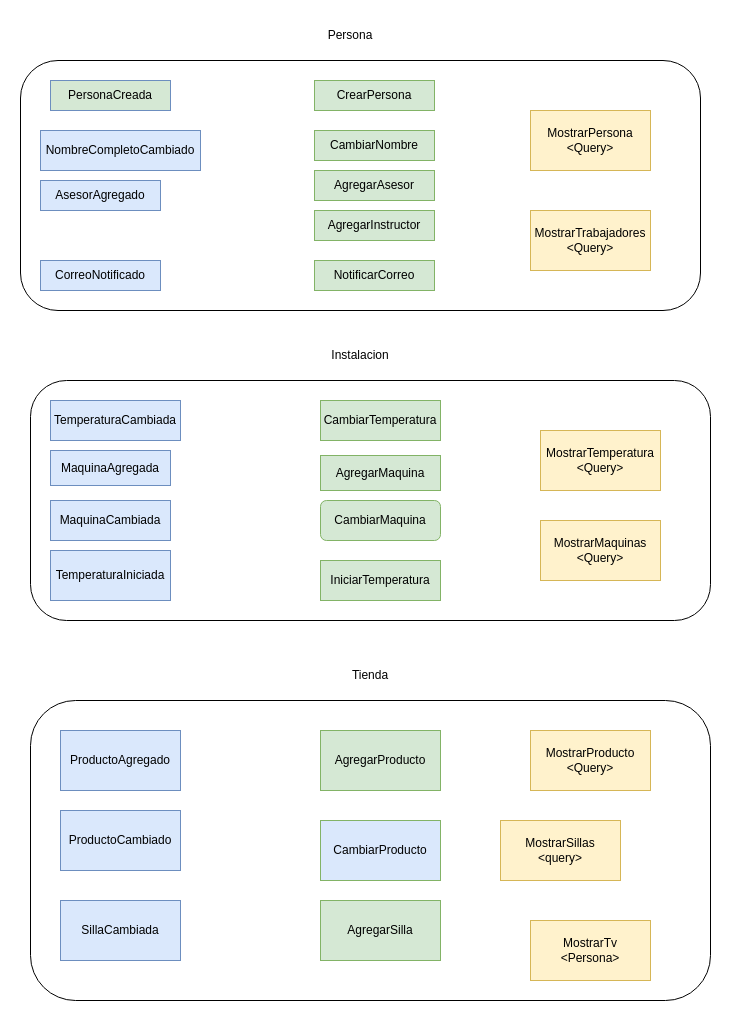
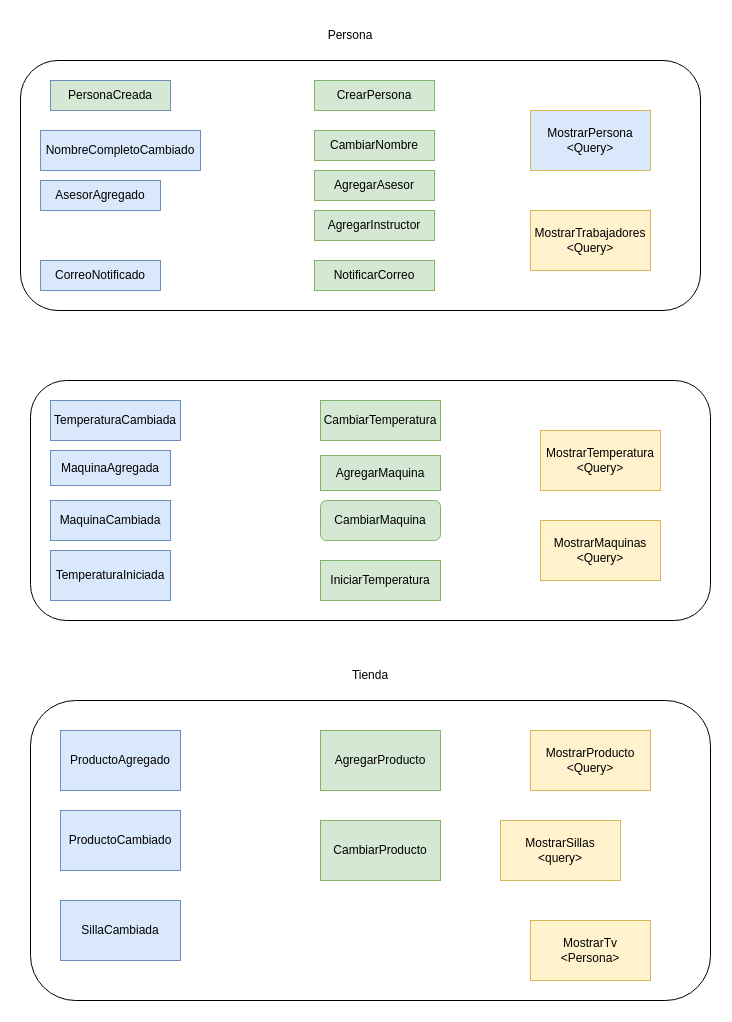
  <mxCell id="0" />
  <mxCell id="1" parent="0" />
  <mxCell id="2" value="" style="rounded=1;whiteSpace=wrap;html=1;" vertex="1" parent="1"><mxGeometry x="20" y="60" width="680" height="250" as="geometry" /></mxCell>
  <mxCell id="3" value="Persona" style="text;html=1;strokeColor=none;fillColor=none;align=center;verticalAlign=middle;whiteSpace=wrap;rounded=0;" vertex="1" parent="1"><mxGeometry x="320" y="20" width="60" height="30" as="geometry" /></mxCell>
- <mxCell id="4" value="Instalacion" style="text;html=1;strokeColor=none;fillColor=none;align=center;verticalAlign=middle;whiteSpace=wrap;rounded=0;" vertex="1" parent="1"><mxGeometry x="330" y="340" width="60" height="30" as="geometry" /></mxCell>
  <mxCell id="5" value="" style="rounded=1;whiteSpace=wrap;html=1;" vertex="1" parent="1"><mxGeometry x="30" y="380" width="680" height="240" as="geometry" /></mxCell>
  <mxCell id="6" value="Tienda" style="text;html=1;strokeColor=none;fillColor=none;align=center;verticalAlign=middle;whiteSpace=wrap;rounded=0;" vertex="1" parent="1"><mxGeometry x="340" y="660" width="60" height="30" as="geometry" /></mxCell>
  <mxCell id="7" value="" style="rounded=1;whiteSpace=wrap;html=1;" vertex="1" parent="1"><mxGeometry x="30" y="700" width="680" height="300" as="geometry" /></mxCell>
  <mxCell id="8" value="PersonaCreada" style="rounded=0;whiteSpace=wrap;html=1;fillColor=#d5e8d4;strokeColor=#6c8ebf;" vertex="1" parent="1"><mxGeometry x="50" y="80" width="120" height="30" as="geometry" /></mxCell>
  <mxCell id="9" value="NombreCompletoCambiado" style="rounded=0;whiteSpace=wrap;html=1;fillColor=#dae8fc;strokeColor=#6c8ebf;" vertex="1" parent="1"><mxGeometry x="40" y="130" width="160" height="40" as="geometry" /></mxCell>
  <mxCell id="10" value="AsesorAgregado" style="rounded=0;whiteSpace=wrap;html=1;fillColor=#dae8fc;strokeColor=#6c8ebf;" vertex="1" parent="1"><mxGeometry x="40" y="180" width="120" height="30" as="geometry" /></mxCell>
  <mxCell id="11" value="CorreoNotificado" style="rounded=0;whiteSpace=wrap;html=1;fillColor=#dae8fc;strokeColor=#6c8ebf;" vertex="1" parent="1"><mxGeometry x="40" y="260" width="120" height="30" as="geometry" /></mxCell>
  <mxCell id="12" value="CrearPersona" style="rounded=0;whiteSpace=wrap;html=1;fillColor=#d5e8d4;strokeColor=#82b366;" vertex="1" parent="1"><mxGeometry x="314" y="80" width="120" height="30" as="geometry" /></mxCell>
  <mxCell id="13" value="CambiarNombre" style="rounded=0;whiteSpace=wrap;html=1;fillColor=#d5e8d4;strokeColor=#82b366;" vertex="1" parent="1"><mxGeometry x="314" y="130" width="120" height="30" as="geometry" /></mxCell>
  <mxCell id="14" value="AgregarAsesor" style="rounded=0;whiteSpace=wrap;html=1;fillColor=#d5e8d4;strokeColor=#82b366;" vertex="1" parent="1"><mxGeometry x="314" y="170" width="120" height="30" as="geometry" /></mxCell>
  <mxCell id="15" value="AgregarInstructor" style="rounded=0;whiteSpace=wrap;html=1;fillColor=#d5e8d4;strokeColor=#82b366;" vertex="1" parent="1"><mxGeometry x="314" y="210" width="120" height="30" as="geometry" /></mxCell>
  <mxCell id="16" value="NotificarCorreo" style="rounded=0;whiteSpace=wrap;html=1;fillColor=#d5e8d4;strokeColor=#82b366;" vertex="1" parent="1"><mxGeometry x="314" y="260" width="120" height="30" as="geometry" /></mxCell>
- <mxCell id="17" value="MostrarPersona&lt;br&gt;&amp;lt;Query&amp;gt;" style="rounded=0;whiteSpace=wrap;html=1;fillColor=#fff2cc;strokeColor=#d6b656;" vertex="1" parent="1"><mxGeometry x="530" y="110" width="120" height="60" as="geometry" /></mxCell>
+ <mxCell id="17" value="MostrarPersona&lt;br&gt;&amp;lt;Query&amp;gt;" style="rounded=0;whiteSpace=wrap;html=1;fillColor=#dae8fc;strokeColor=#d6b656;" vertex="1" parent="1"><mxGeometry x="530" y="110" width="120" height="60" as="geometry" /></mxCell>
  <mxCell id="18" value="MostrarTrabajadores&lt;br&gt;&amp;lt;Query&amp;gt;" style="rounded=0;whiteSpace=wrap;html=1;fillColor=#fff2cc;strokeColor=#d6b656;" vertex="1" parent="1"><mxGeometry x="530" y="210" width="120" height="60" as="geometry" /></mxCell>
  <mxCell id="19" value="TemperaturaCambiada" style="rounded=0;whiteSpace=wrap;html=1;fillColor=#dae8fc;strokeColor=#6c8ebf;" vertex="1" parent="1"><mxGeometry x="50" y="400" width="130" height="40" as="geometry" /></mxCell>
  <mxCell id="20" value="TemperaturaIniciada" style="rounded=0;whiteSpace=wrap;html=1;fillColor=#dae8fc;strokeColor=#6c8ebf;" vertex="1" parent="1"><mxGeometry x="50" y="550" width="120" height="50" as="geometry" /></mxCell>
  <mxCell id="21" value="MaquinaAgregada" style="rounded=0;whiteSpace=wrap;html=1;fillColor=#dae8fc;strokeColor=#6c8ebf;" vertex="1" parent="1"><mxGeometry x="50" y="450" width="120" height="35" as="geometry" /></mxCell>
  <mxCell id="22" value="CambiarMaquina" style="whiteSpace=wrap;html=1;fillColor=#d5e8d4;strokeColor=#82b366;rounded=1;" vertex="1" parent="1"><mxGeometry x="320" y="500" width="120" height="40" as="geometry" /></mxCell>
  <mxCell id="23" value="CambiarTemperatura" style="rounded=0;whiteSpace=wrap;html=1;fillColor=#d5e8d4;strokeColor=#82b366;" vertex="1" parent="1"><mxGeometry x="320" y="400" width="120" height="40" as="geometry" /></mxCell>
  <mxCell id="24" value="MaquinaCambiada" style="rounded=0;whiteSpace=wrap;html=1;fillColor=#dae8fc;strokeColor=#6c8ebf;" vertex="1" parent="1"><mxGeometry x="50" y="500" width="120" height="40" as="geometry" /></mxCell>
  <mxCell id="25" value="AgregarMaquina" style="rounded=0;whiteSpace=wrap;html=1;fillColor=#d5e8d4;strokeColor=#82b366;" vertex="1" parent="1"><mxGeometry x="320" y="455" width="120" height="35" as="geometry" /></mxCell>
  <mxCell id="26" value="IniciarTemperatura" style="rounded=0;whiteSpace=wrap;html=1;fillColor=#d5e8d4;strokeColor=#82b366;" vertex="1" parent="1"><mxGeometry x="320" y="560" width="120" height="40" as="geometry" /></mxCell>
  <mxCell id="27" value="MostrarTemperatura&lt;br&gt;&amp;lt;Query&amp;gt;" style="rounded=0;whiteSpace=wrap;html=1;fillColor=#fff2cc;strokeColor=#d6b656;" vertex="1" parent="1"><mxGeometry x="540" y="430" width="120" height="60" as="geometry" /></mxCell>
  <mxCell id="28" value="MostrarMaquinas&lt;br&gt;&amp;lt;Query&amp;gt;" style="rounded=0;whiteSpace=wrap;html=1;fillColor=#fff2cc;strokeColor=#d6b656;" vertex="1" parent="1"><mxGeometry x="540" y="520" width="120" height="60" as="geometry" /></mxCell>
  <mxCell id="29" value="ProductoAgregado" style="rounded=0;whiteSpace=wrap;html=1;fillColor=#dae8fc;strokeColor=#6c8ebf;" vertex="1" parent="1"><mxGeometry x="60" y="730" width="120" height="60" as="geometry" /></mxCell>
  <mxCell id="30" value="ProductoCambiado" style="rounded=0;whiteSpace=wrap;html=1;fillColor=#dae8fc;strokeColor=#6c8ebf;" vertex="1" parent="1"><mxGeometry x="60" y="810" width="120" height="60" as="geometry" /></mxCell>
  <mxCell id="31" value="SillaCambiada" style="rounded=0;whiteSpace=wrap;html=1;fillColor=#dae8fc;strokeColor=#6c8ebf;" vertex="1" parent="1"><mxGeometry x="60" y="900" width="120" height="60" as="geometry" /></mxCell>
  <mxCell id="32" value="AgregarProducto" style="rounded=0;whiteSpace=wrap;html=1;fillColor=#d5e8d4;strokeColor=#82b366;" vertex="1" parent="1"><mxGeometry x="320" y="730" width="120" height="60" as="geometry" /></mxCell>
- <mxCell id="33" value="CambiarProducto" style="rounded=0;whiteSpace=wrap;html=1;fillColor=#dae8fc;strokeColor=#82b366;" vertex="1" parent="1"><mxGeometry x="320" y="820" width="120" height="60" as="geometry" /></mxCell>
- <mxCell id="34" value="AgregarSilla" style="rounded=0;whiteSpace=wrap;html=1;fillColor=#d5e8d4;strokeColor=#82b366;" vertex="1" parent="1"><mxGeometry x="320" y="900" width="120" height="60" as="geometry" /></mxCell>
+ <mxCell id="33" value="CambiarProducto" style="rounded=0;whiteSpace=wrap;html=1;fillColor=#d5e8d4;strokeColor=#82b366;" vertex="1" parent="1"><mxGeometry x="320" y="820" width="120" height="60" as="geometry" /></mxCell>
  <mxCell id="35" value="MostrarProducto&lt;br&gt;&amp;lt;Query&amp;gt;" style="rounded=0;whiteSpace=wrap;html=1;fillColor=#fff2cc;strokeColor=#d6b656;" vertex="1" parent="1"><mxGeometry x="530" y="730" width="120" height="60" as="geometry" /></mxCell>
  <mxCell id="36" value="MostrarSillas&lt;br&gt;&amp;lt;query&amp;gt;" style="rounded=0;whiteSpace=wrap;html=1;fillColor=#fff2cc;strokeColor=#d6b656;" vertex="1" parent="1"><mxGeometry x="500" y="820" width="120" height="60" as="geometry" /></mxCell>
  <mxCell id="37" value="MostrarTv&lt;br&gt;&amp;lt;Persona&amp;gt;" style="rounded=0;whiteSpace=wrap;html=1;fillColor=#fff2cc;strokeColor=#d6b656;" vertex="1" parent="1"><mxGeometry x="530" y="920" width="120" height="60" as="geometry" /></mxCell>
